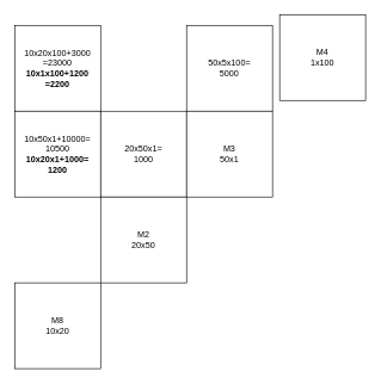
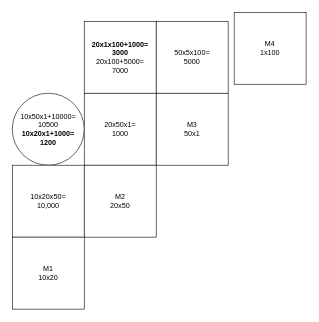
  <mxCell id="0" />
  <mxCell id="1" parent="0" />
- <mxCell id="2" value="10x20x100+3000&lt;br&gt;=23000&lt;br&gt;&lt;b&gt;10x1x100+1200&lt;br&gt;=2200&lt;/b&gt;&lt;br&gt;" style="whiteSpace=wrap;html=1;aspect=fixed;" vertex="1" parent="1"><mxGeometry x="20" y="35" width="120" height="120" as="geometry" /></mxCell>
+ <mxCell id="3" value="&lt;b&gt;20x1x100+1000=&lt;br&gt;3000&lt;/b&gt;&lt;br&gt;20x100+5000=&lt;br&gt;7000&lt;br&gt;" style="whiteSpace=wrap;html=1;aspect=fixed;" vertex="1" parent="1"><mxGeometry x="140" y="35" width="120" height="120" as="geometry" /></mxCell>
  <mxCell id="4" value="50x5x100=&lt;br&gt;5000&lt;br&gt;" style="whiteSpace=wrap;html=1;aspect=fixed;" vertex="1" parent="1"><mxGeometry x="260" y="35" width="120" height="120" as="geometry" /></mxCell>
  <mxCell id="5" value="M4&lt;br&gt;1x100&lt;br&gt;" style="whiteSpace=wrap;html=1;aspect=fixed;" vertex="1" parent="1"><mxGeometry x="390" y="20" width="120" height="120" as="geometry" /></mxCell>
- <mxCell id="6" value="10x50x1+10000=&lt;br&gt;10500&lt;br&gt;&lt;b&gt;10x20x1+1000=&lt;br&gt;1200&lt;/b&gt;&lt;br&gt;" style="whiteSpace=wrap;html=1;aspect=fixed;" vertex="1" parent="1"><mxGeometry x="20" y="155" width="120" height="120" as="geometry" /></mxCell>
+ <mxCell id="6" value="10x50x1+10000=&lt;br&gt;10500&lt;br&gt;&lt;b&gt;10x20x1+1000=&lt;br&gt;1200&lt;/b&gt;&lt;br&gt;" style="ellipse;whiteSpace=wrap;html=1;aspect=fixed;" vertex="1" parent="1"><mxGeometry x="20" y="155" width="120" height="120" as="geometry" /></mxCell>
  <mxCell id="7" value="20x50x1=&lt;br&gt;1000&lt;br&gt;" style="whiteSpace=wrap;html=1;aspect=fixed;" vertex="1" parent="1"><mxGeometry x="140" y="155" width="120" height="120" as="geometry" /></mxCell>
  <mxCell id="8" value="M3&lt;br&gt;50x1&lt;br&gt;" style="whiteSpace=wrap;html=1;aspect=fixed;" vertex="1" parent="1"><mxGeometry x="260" y="155" width="120" height="120" as="geometry" /></mxCell>
+ <mxCell id="9" value="10x20x50=&lt;br&gt;10,000&lt;br&gt;" style="whiteSpace=wrap;html=1;aspect=fixed;" vertex="1" parent="1"><mxGeometry x="20" y="275" width="120" height="120" as="geometry" /></mxCell>
  <mxCell id="10" value="M2&lt;br&gt;20x50&lt;br&gt;" style="whiteSpace=wrap;html=1;aspect=fixed;" vertex="1" parent="1"><mxGeometry x="140" y="275" width="120" height="120" as="geometry" /></mxCell>
- <mxCell id="11" value="M8&lt;br&gt;10x20&lt;br&gt;" style="whiteSpace=wrap;html=1;aspect=fixed;" vertex="1" parent="1"><mxGeometry x="20" y="395" width="120" height="120" as="geometry" /></mxCell>
+ <mxCell id="11" value="M1&lt;br&gt;10x20&lt;br&gt;" style="whiteSpace=wrap;html=1;aspect=fixed;" vertex="1" parent="1"><mxGeometry x="20" y="395" width="120" height="120" as="geometry" /></mxCell>
